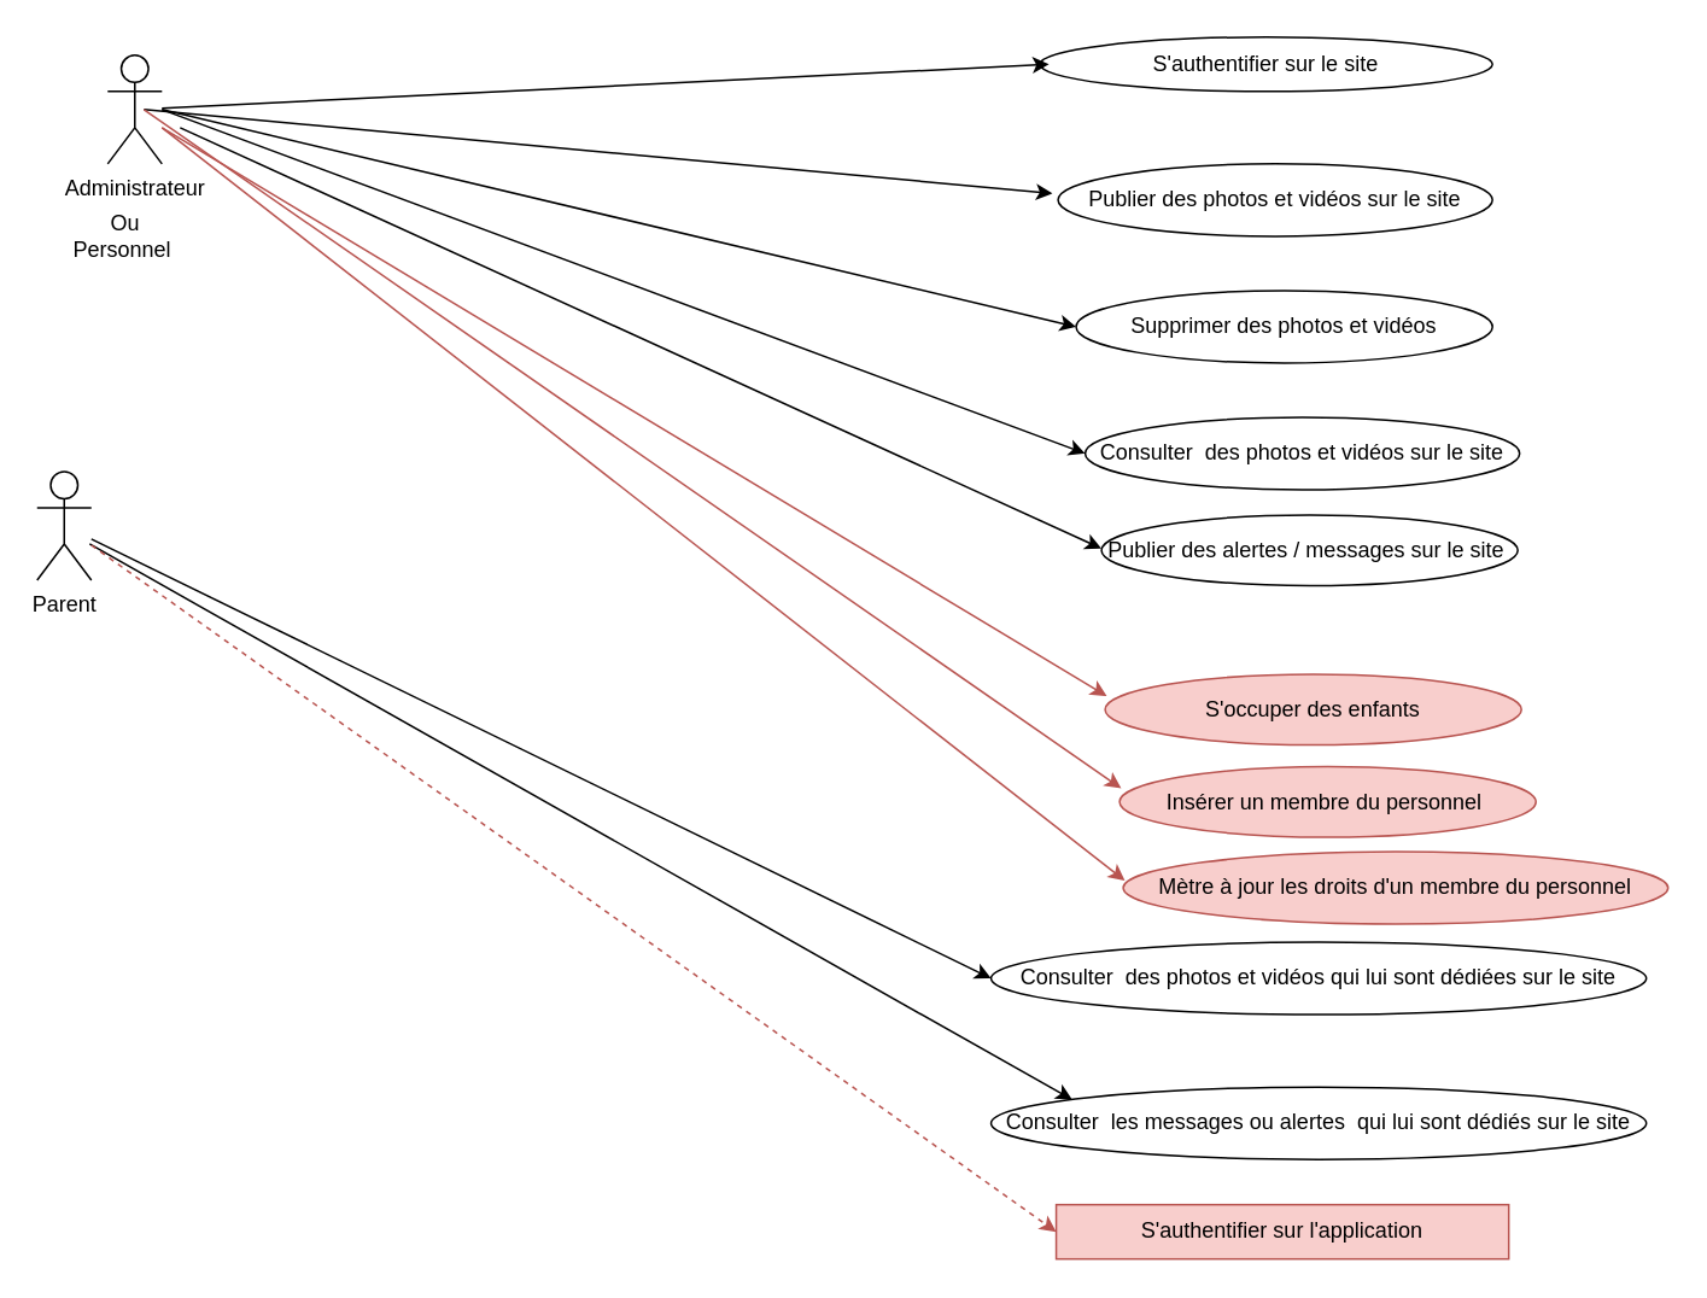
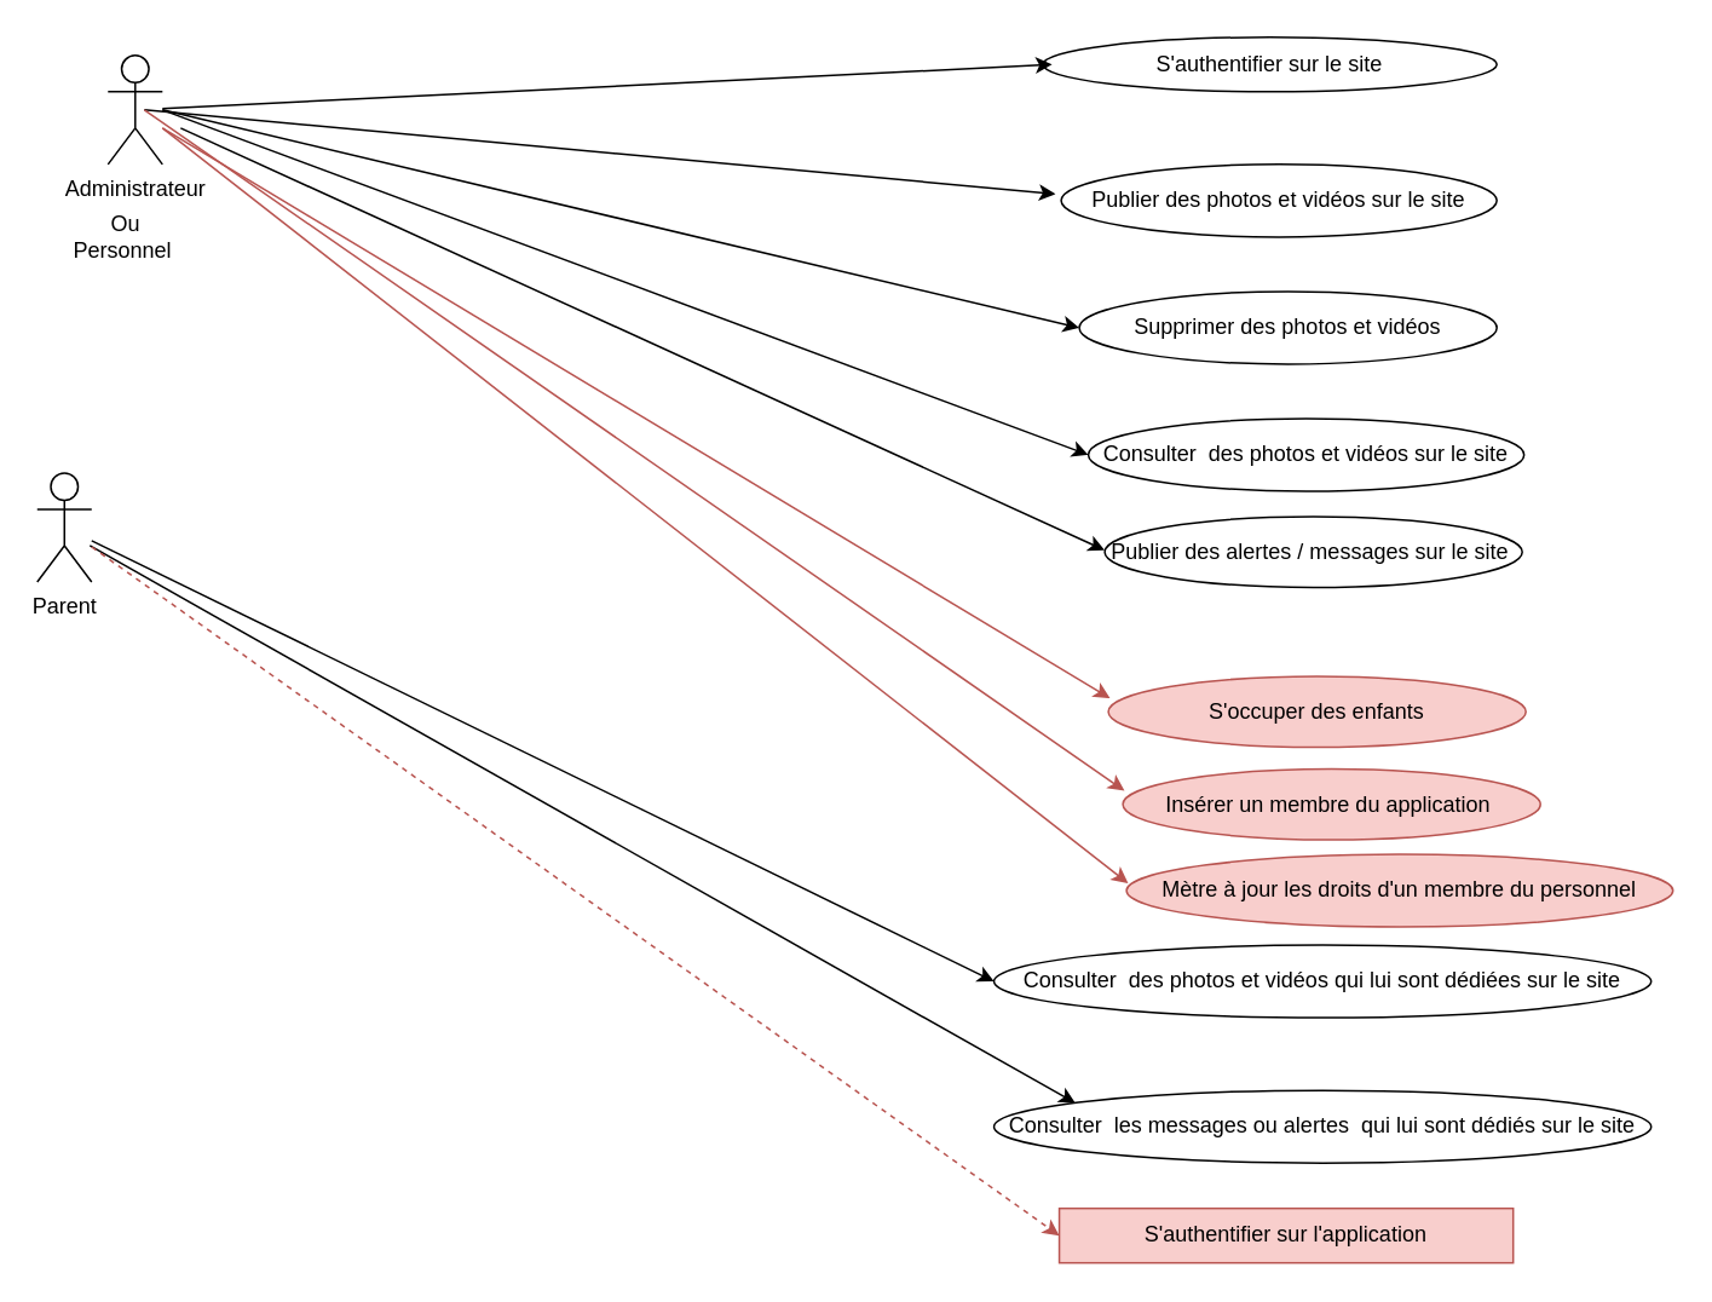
  <mxCell id="0" />
  <mxCell id="1" parent="0" />
  <mxCell id="2" value="S'authentifier sur le site" style="ellipse;whiteSpace=wrap;html=1;" parent="1" vertex="1"><mxGeometry x="574" y="20" width="250" height="30" as="geometry" /></mxCell>
  <mxCell id="3" value="Administrateur" style="shape=umlActor;verticalLabelPosition=bottom;labelBackgroundColor=#ffffff;verticalAlign=top;html=1;outlineConnect=0;" parent="1" vertex="1"><mxGeometry x="59" y="30" width="30" height="60" as="geometry" /></mxCell>
  <mxCell id="4" value="Parent" style="shape=umlActor;verticalLabelPosition=bottom;labelBackgroundColor=#ffffff;verticalAlign=top;html=1;outlineConnect=0;" parent="1" vertex="1"><mxGeometry x="20" y="260" width="30" height="60" as="geometry" /></mxCell>
  <mxCell id="5" value="" style="endArrow=classic;html=1;" parent="1" source="3" edge="1"><mxGeometry width="50" height="50" relative="1" as="geometry"><mxPoint x="529" y="85" as="sourcePoint" /><mxPoint x="579" y="35" as="targetPoint" /></mxGeometry></mxCell>
  <mxCell id="6" value="Publier des photos et vidéos sur le site" style="ellipse;whiteSpace=wrap;html=1;" parent="1" vertex="1"><mxGeometry x="584" y="90" width="240" height="40" as="geometry" /></mxCell>
  <mxCell id="7" value="Supprimer des photos et vidéos" style="ellipse;whiteSpace=wrap;html=1;" parent="1" vertex="1"><mxGeometry x="594" y="160" width="230" height="40" as="geometry" /></mxCell>
  <mxCell id="8" value="" style="endArrow=classic;html=1;entryX=-0.013;entryY=0.408;entryDx=0;entryDy=0;entryPerimeter=0;" parent="1" target="6" edge="1"><mxGeometry width="50" height="50" relative="1" as="geometry"><mxPoint x="79" y="60" as="sourcePoint" /><mxPoint x="589" y="168" as="targetPoint" /></mxGeometry></mxCell>
  <mxCell id="9" value="" style="endArrow=classic;html=1;" parent="1" edge="1"><mxGeometry width="50" height="50" relative="1" as="geometry"><mxPoint x="89" y="60" as="sourcePoint" /><mxPoint x="599" y="250" as="targetPoint" /><Array as="points"><mxPoint x="599" y="250" /></Array></mxGeometry></mxCell>
  <mxCell id="10" value="Consulter&amp;nbsp; des photos et vidéos sur le site" style="ellipse;whiteSpace=wrap;html=1;" parent="1" vertex="1"><mxGeometry x="599" y="230" width="240" height="40" as="geometry" /></mxCell>
  <mxCell id="11" value="Consulter&amp;nbsp; des photos et vidéos qui lui sont dédiées sur le site" style="ellipse;whiteSpace=wrap;html=1;" parent="1" vertex="1"><mxGeometry x="547" y="520" width="362" height="40" as="geometry" /></mxCell>
  <mxCell id="12" value="" style="endArrow=classic;html=1;entryX=0;entryY=0.5;entryDx=0;entryDy=0;" parent="1" source="4" target="11" edge="1"><mxGeometry width="50" height="50" relative="1" as="geometry"><mxPoint x="14" y="370" as="sourcePoint" /><mxPoint x="64" y="320" as="targetPoint" /></mxGeometry></mxCell>
  <mxCell id="13" value="" style="endArrow=classic;html=1;entryX=0;entryY=0.5;entryDx=0;entryDy=0;" parent="1" target="7" edge="1"><mxGeometry width="50" height="50" relative="1" as="geometry"><mxPoint x="89" y="60" as="sourcePoint" /><mxPoint x="597" y="205" as="targetPoint" /></mxGeometry></mxCell>
  <mxCell id="14" value="Publier des alertes / messages sur le site&amp;nbsp;" style="ellipse;whiteSpace=wrap;html=1;" parent="1" vertex="1"><mxGeometry x="608" y="284" width="230" height="39" as="geometry" /></mxCell>
  <mxCell id="15" value="" style="endArrow=classic;html=1;" parent="1" edge="1"><mxGeometry width="50" height="50" relative="1" as="geometry"><mxPoint x="99" y="70" as="sourcePoint" /><mxPoint x="608" y="302.5" as="targetPoint" /><Array as="points"><mxPoint x="608" y="302.5" /></Array></mxGeometry></mxCell>
  <mxCell id="16" value="Consulter&amp;nbsp; les messages ou alertes&amp;nbsp; qui lui sont dédiés sur le site" style="ellipse;whiteSpace=wrap;html=1;" parent="1" vertex="1"><mxGeometry x="547" y="600" width="362" height="40" as="geometry" /></mxCell>
  <mxCell id="17" value="" style="endArrow=classic;html=1;entryX=0.124;entryY=0.175;entryDx=0;entryDy=0;entryPerimeter=0;" parent="1" target="16" edge="1"><mxGeometry width="50" height="50" relative="1" as="geometry"><mxPoint x="49" y="300" as="sourcePoint" /><mxPoint x="527" y="560" as="targetPoint" /></mxGeometry></mxCell>
- <mxCell id="18" value="Insérer un membre du personnel&amp;nbsp;" style="ellipse;whiteSpace=wrap;html=1;fillColor=#f8cecc;strokeColor=#b85450;" parent="1" vertex="1"><mxGeometry x="618" y="423" width="230" height="39" as="geometry" /></mxCell>
+ <mxCell id="18" value="Insérer un membre du application&amp;nbsp;" style="ellipse;whiteSpace=wrap;html=1;fillColor=#f8cecc;strokeColor=#b85450;" parent="1" vertex="1"><mxGeometry x="618" y="423" width="230" height="39" as="geometry" /></mxCell>
  <mxCell id="19" value="" style="endArrow=classic;html=1;entryX=0.004;entryY=0.308;entryDx=0;entryDy=0;entryPerimeter=0;fillColor=#f8cecc;strokeColor=#b85450;" parent="1" target="18" edge="1"><mxGeometry width="50" height="50" relative="1" as="geometry"><mxPoint x="79" y="60" as="sourcePoint" /><mxPoint x="639" y="441.5" as="targetPoint" /><Array as="points" /></mxGeometry></mxCell>
  <mxCell id="20" value="Mètre à jour les droits d'un membre du personnel" style="ellipse;whiteSpace=wrap;html=1;fillColor=#f8cecc;strokeColor=#b85450;" parent="1" vertex="1"><mxGeometry x="620" y="470" width="301" height="40" as="geometry" /></mxCell>
  <mxCell id="21" value="" style="endArrow=classic;html=1;entryX=0.004;entryY=0.308;entryDx=0;entryDy=0;entryPerimeter=0;fillColor=#f8cecc;strokeColor=#b85450;" parent="1" edge="1"><mxGeometry width="50" height="50" relative="1" as="geometry"><mxPoint x="89" y="70" as="sourcePoint" /><mxPoint x="620.92" y="486.012" as="targetPoint" /><Array as="points" /></mxGeometry></mxCell>
  <mxCell id="22" value="S'occuper des enfants" style="ellipse;whiteSpace=wrap;html=1;fillColor=#f8cecc;strokeColor=#b85450;" vertex="1" parent="1"><mxGeometry x="610" y="372" width="230" height="39" as="geometry" /></mxCell>
  <mxCell id="23" value="" style="endArrow=classic;html=1;entryX=0.004;entryY=0.308;entryDx=0;entryDy=0;entryPerimeter=0;fillColor=#f8cecc;strokeColor=#b85450;" edge="1" parent="1" target="22"><mxGeometry width="50" height="50" relative="1" as="geometry"><mxPoint x="89" y="70" as="sourcePoint" /><mxPoint x="631" y="390.5" as="targetPoint" /><Array as="points" /></mxGeometry></mxCell>
  <mxCell id="24" value="Ou Personnel&amp;nbsp;" style="text;html=1;strokeColor=none;fillColor=none;align=center;verticalAlign=middle;whiteSpace=wrap;rounded=0;" vertex="1" parent="1"><mxGeometry x="49" y="120" width="40" height="20" as="geometry" /></mxCell>
  <mxCell id="25" value="S'authentifier sur l'application" style="whiteSpace=wrap;html=1;fillColor=#f8cecc;strokeColor=#b85450;rounded=0;" vertex="1" parent="1"><mxGeometry x="583" y="665" width="250" height="30" as="geometry" /></mxCell>
  <mxCell id="26" value="" style="endArrow=classic;html=1;entryX=0;entryY=0.5;entryDx=0;entryDy=0;fillColor=#f8cecc;strokeColor=#b85450;dashed=1;" edge="1" parent="1" source="4" target="25"><mxGeometry width="50" height="50" relative="1" as="geometry"><mxPoint x="149" y="704.257" as="sourcePoint" /><mxPoint x="639" y="680" as="targetPoint" /></mxGeometry></mxCell>
